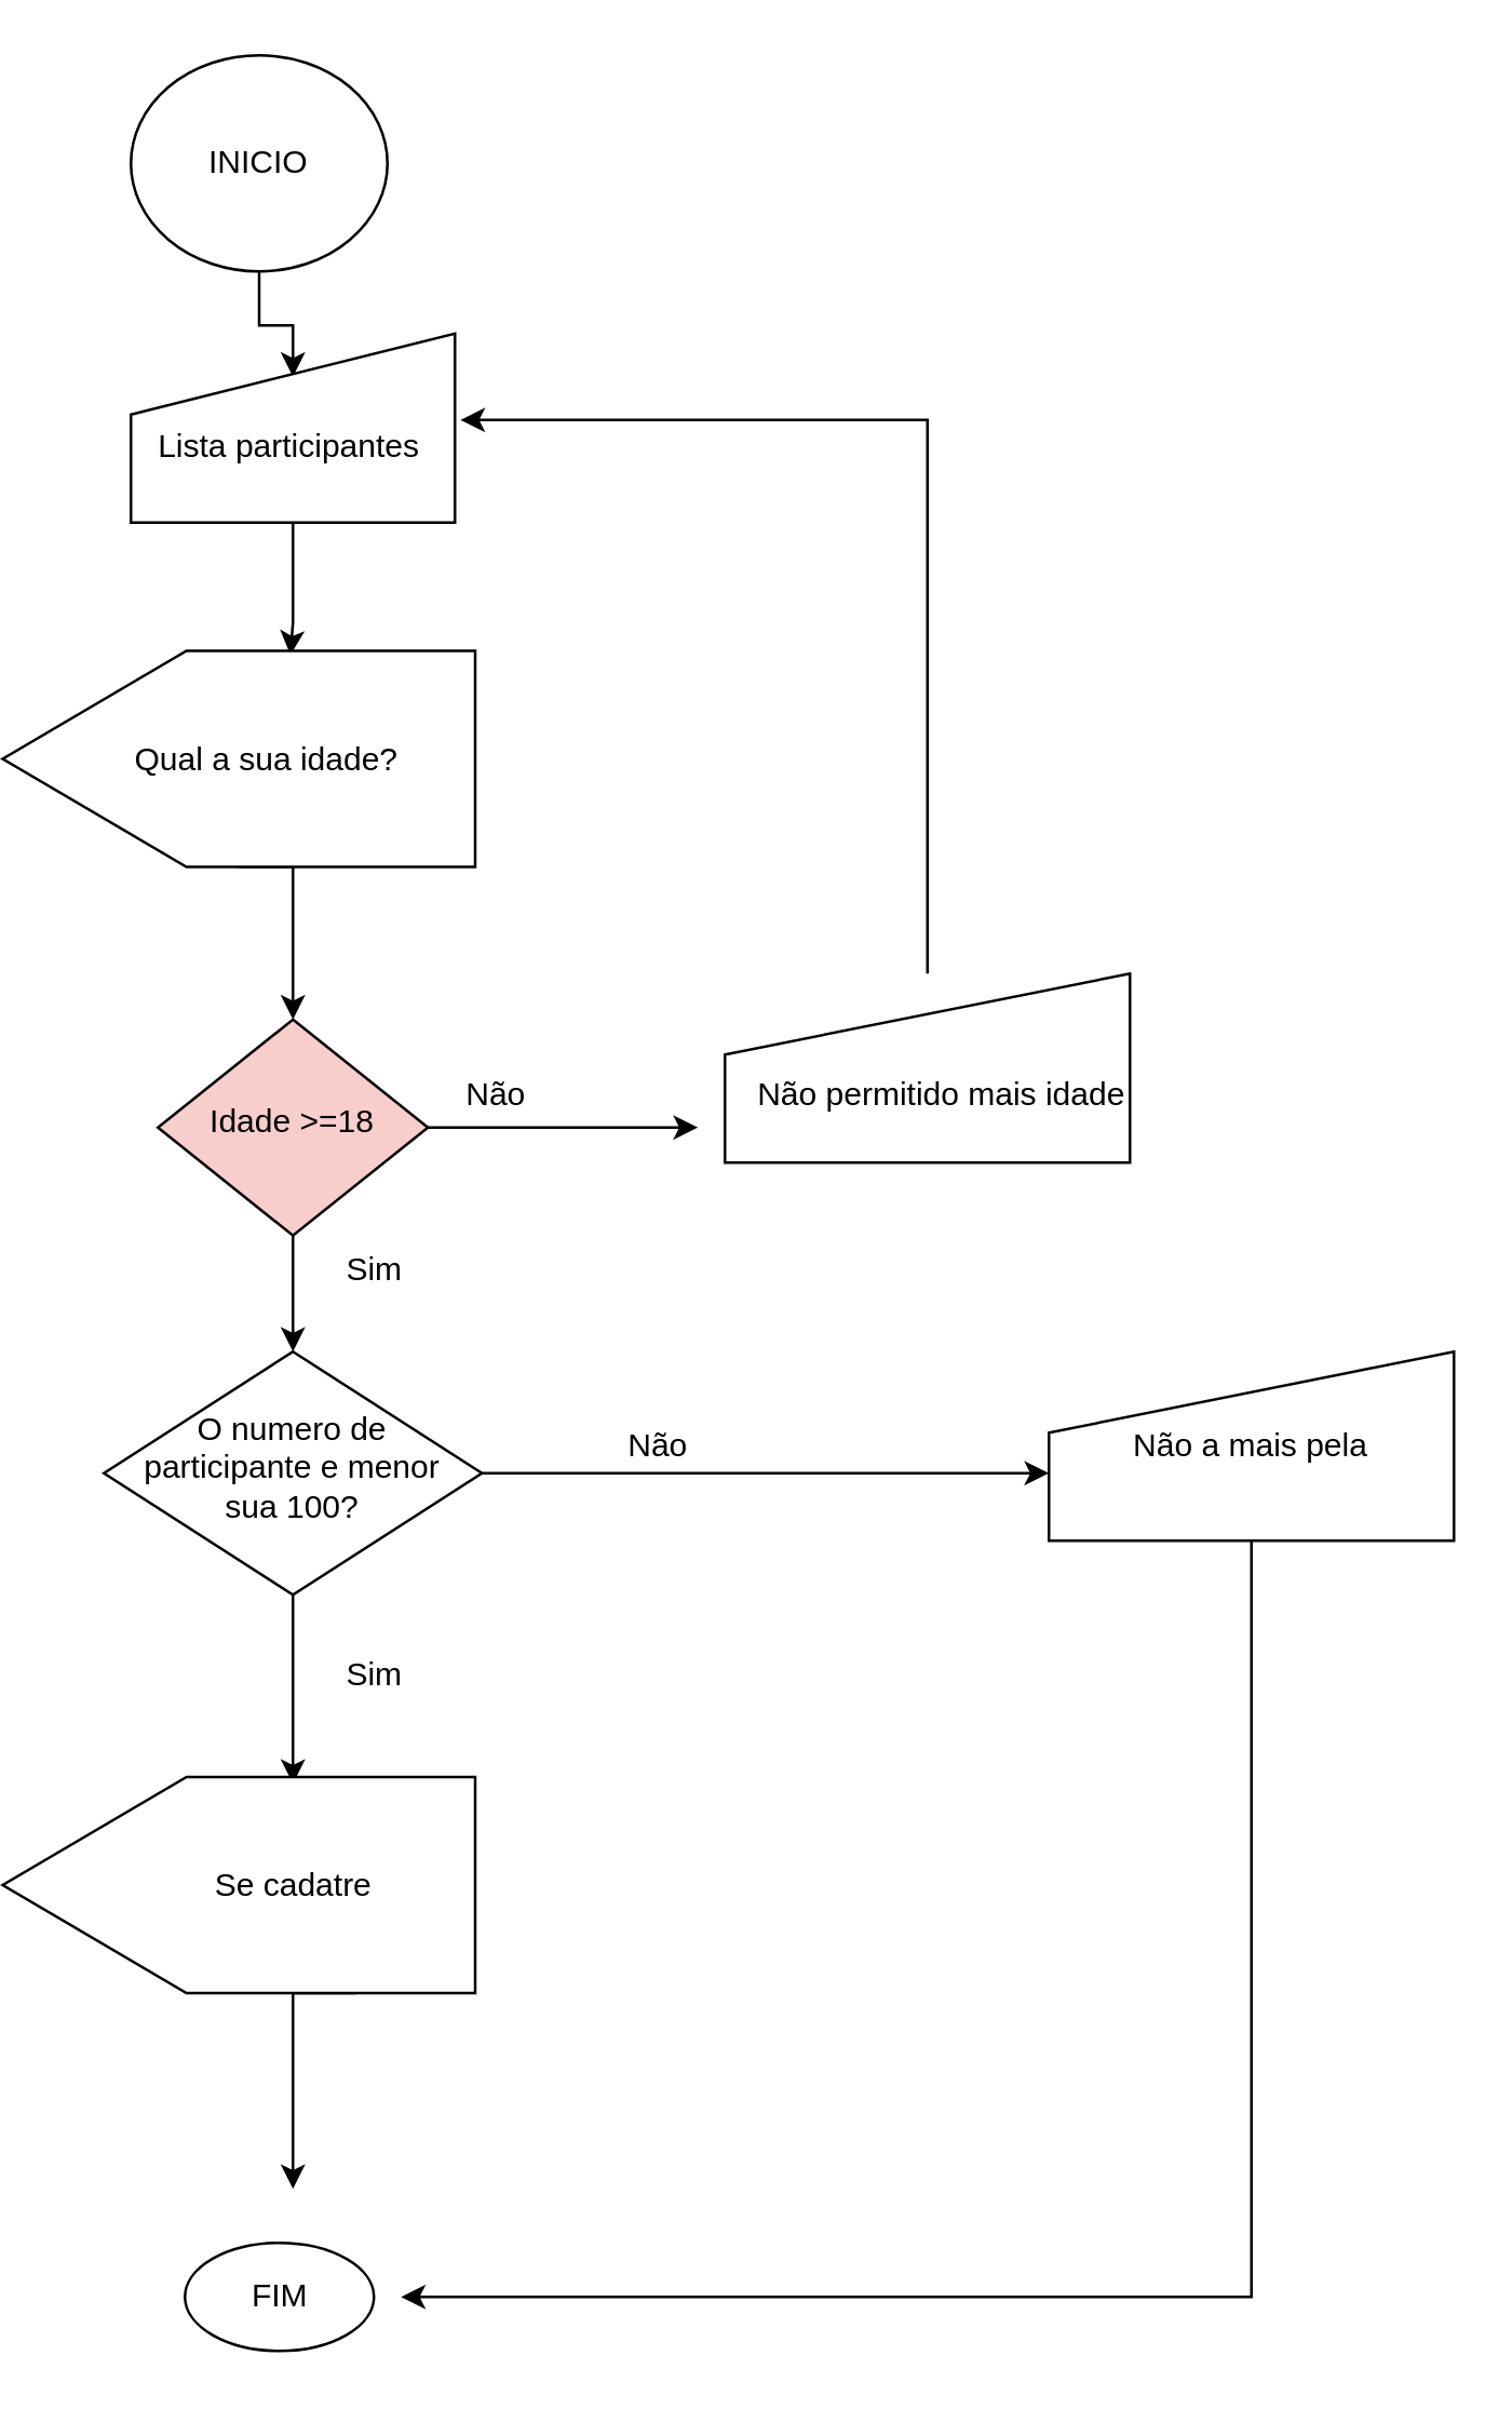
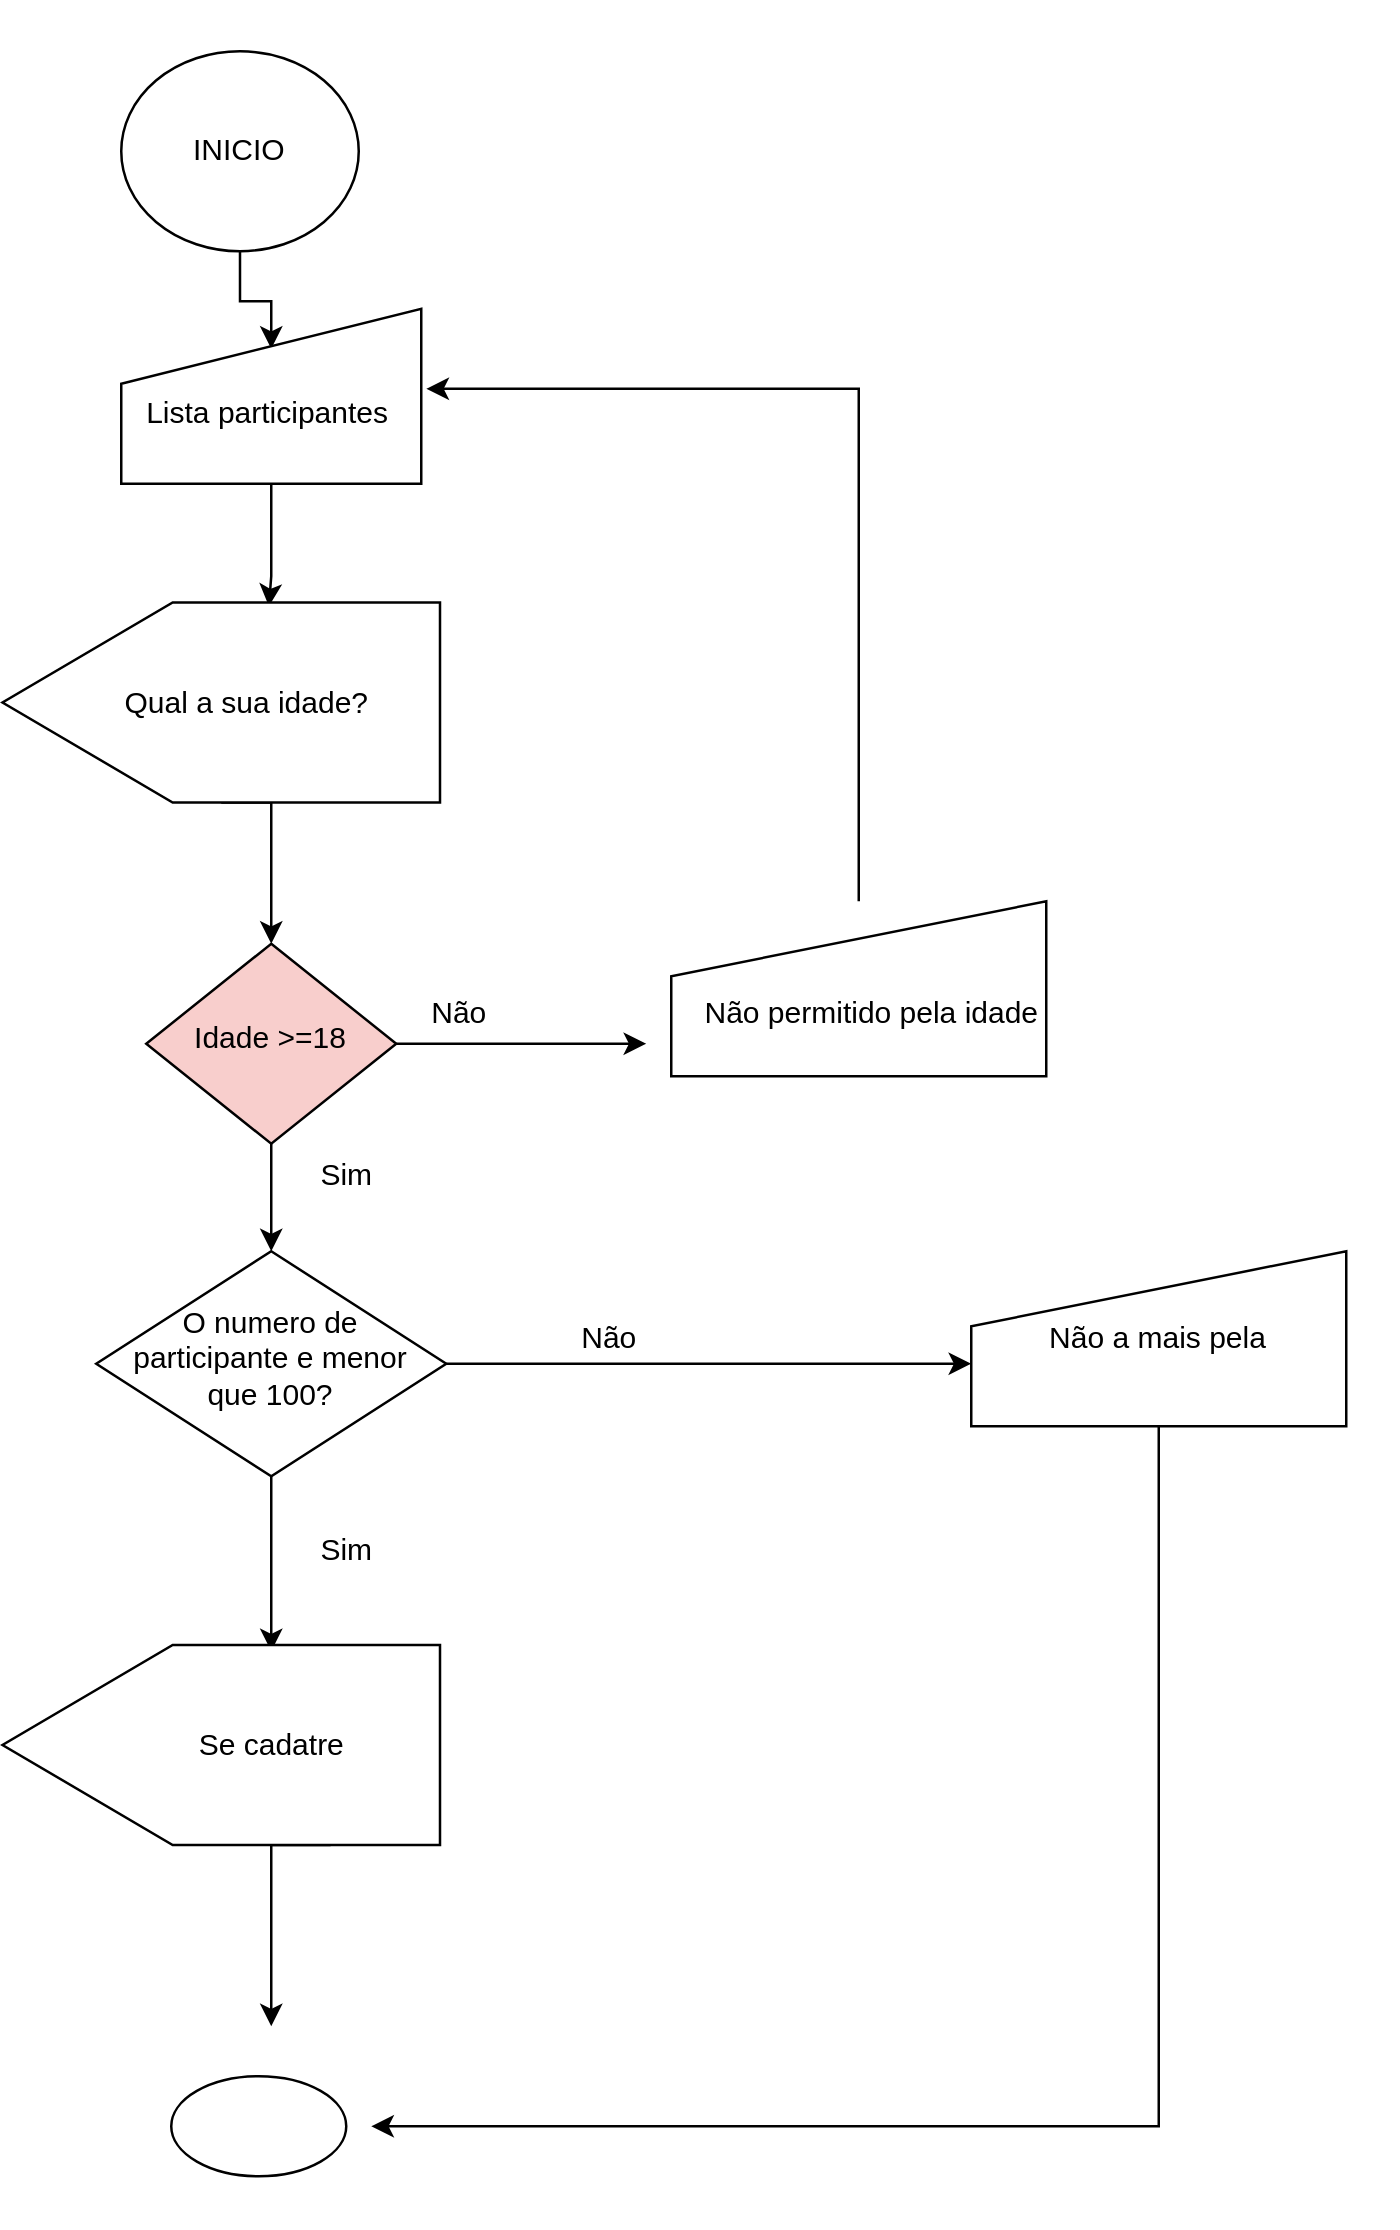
  <mxCell id="0" />
  <mxCell id="1" parent="0" />
  <mxCell id="2" style="edgeStyle=orthogonalEdgeStyle;rounded=0;orthogonalLoop=1;jettySize=auto;html=1;entryX=0.5;entryY=0.229;entryDx=0;entryDy=0;entryPerimeter=0;exitX=0.5;exitY=1;exitDx=0;exitDy=0;" edge="1" parent="1" source="3" target="5"><mxGeometry relative="1" as="geometry"><mxPoint x="90" y="110" as="sourcePoint" /><mxPoint x="90" y="130" as="targetPoint" /></mxGeometry></mxCell>
  <mxCell id="3" value="INICIO" style="ellipse;whiteSpace=wrap;html=1;" vertex="1" parent="1"><mxGeometry x="30" y="20" width="95" height="80" as="geometry" /></mxCell>
  <mxCell id="4" style="edgeStyle=orthogonalEdgeStyle;rounded=0;orthogonalLoop=1;jettySize=auto;html=1;exitX=0.5;exitY=1;exitDx=0;exitDy=0;entryX=0.019;entryY=0.391;entryDx=0;entryDy=0;entryPerimeter=0;" edge="1" parent="1" source="5" target="8"><mxGeometry relative="1" as="geometry"><mxPoint x="80" y="230" as="targetPoint" /><Array as="points"><mxPoint x="90" y="230" /></Array></mxGeometry></mxCell>
  <mxCell id="5" value="" style="shape=manualInput;whiteSpace=wrap;html=1;" vertex="1" parent="1"><mxGeometry x="30" y="123" width="120" height="70" as="geometry" /></mxCell>
  <mxCell id="6" value="Lista participantes&amp;nbsp;" style="text;html=1;align=center;verticalAlign=middle;resizable=0;points=[];autosize=1;strokeColor=none;fillColor=none;" vertex="1" parent="1"><mxGeometry x="30" y="150" width="120" height="30" as="geometry" /></mxCell>
  <mxCell id="7" style="edgeStyle=orthogonalEdgeStyle;rounded=0;orthogonalLoop=1;jettySize=auto;html=1;exitX=1;exitY=0.5;exitDx=0;exitDy=0;" edge="1" parent="1" source="8" target="11"><mxGeometry relative="1" as="geometry"><Array as="points"><mxPoint x="90" y="321" /></Array></mxGeometry></mxCell>
  <mxCell id="8" value="&lt;br&gt;" style="shape=offPageConnector;whiteSpace=wrap;html=1;rotation=90;size=0.389;" vertex="1" parent="1"><mxGeometry x="30" y="193" width="80" height="175" as="geometry" /></mxCell>
  <mxCell id="9" style="edgeStyle=orthogonalEdgeStyle;rounded=0;orthogonalLoop=1;jettySize=auto;html=1;exitX=0.5;exitY=1;exitDx=0;exitDy=0;" edge="1" parent="1" source="11"><mxGeometry relative="1" as="geometry"><mxPoint x="90" y="500" as="targetPoint" /></mxGeometry></mxCell>
  <mxCell id="10" style="edgeStyle=orthogonalEdgeStyle;rounded=0;orthogonalLoop=1;jettySize=auto;html=1;exitX=1;exitY=0.5;exitDx=0;exitDy=0;" edge="1" parent="1" source="11"><mxGeometry relative="1" as="geometry"><mxPoint x="240" y="417" as="targetPoint" /></mxGeometry></mxCell>
  <mxCell id="11" value="Idade &amp;gt;=18" style="rhombus;whiteSpace=wrap;html=1;shadow=0;fontFamily=Helvetica;fontSize=12;align=center;strokeWidth=1;spacing=6;spacingTop=-4;fillColor=#f8cecc;" vertex="1" parent="1"><mxGeometry x="40" y="377" width="100" height="80" as="geometry" /></mxCell>
  <mxCell id="12" value="Qual a sua idade?" style="text;html=1;align=center;verticalAlign=middle;resizable=0;points=[];autosize=1;strokeColor=none;fillColor=none;" vertex="1" parent="1"><mxGeometry x="20" y="265.5" width="120" height="30" as="geometry" /></mxCell>
  <mxCell id="13" value="Não" style="text;html=1;align=center;verticalAlign=middle;resizable=0;points=[];autosize=1;strokeColor=none;fillColor=none;" vertex="1" parent="1"><mxGeometry x="140" y="390" width="50" height="30" as="geometry" /></mxCell>
  <mxCell id="14" value="Sim" style="text;html=1;align=center;verticalAlign=middle;resizable=0;points=[];autosize=1;strokeColor=none;fillColor=none;" vertex="1" parent="1"><mxGeometry x="100" y="455" width="40" height="30" as="geometry" /></mxCell>
  <mxCell id="15" style="edgeStyle=orthogonalEdgeStyle;rounded=0;orthogonalLoop=1;jettySize=auto;html=1;exitX=0.5;exitY=0;exitDx=0;exitDy=0;entryX=1.017;entryY=0.167;entryDx=0;entryDy=0;entryPerimeter=0;" edge="1" parent="1" source="16" target="6"><mxGeometry relative="1" as="geometry"><mxPoint x="325" y="150" as="targetPoint" /><Array as="points"><mxPoint x="325" y="155" /></Array></mxGeometry></mxCell>
  <mxCell id="16" value="" style="shape=manualInput;whiteSpace=wrap;html=1;" vertex="1" parent="1"><mxGeometry x="250" y="360" width="150" height="70" as="geometry" /></mxCell>
  <mxCell id="17" value="&lt;div style=&quot;text-align: start;&quot;&gt;&lt;span style=&quot;background-color: initial; font-size: 0px;&quot;&gt;&lt;font face=&quot;monospace&quot; color=&quot;rgba(0, 0, 0, 0)&quot;&gt;Nao&lt;/font&gt;&lt;/span&gt;&lt;/div&gt;" style="text;html=1;align=center;verticalAlign=middle;resizable=0;points=[];autosize=1;strokeColor=none;fillColor=none;" vertex="1" parent="1"><mxGeometry x="300" y="390" width="20" height="30" as="geometry" /></mxCell>
- <mxCell id="18" value="Não permitido mais idade" style="text;html=1;align=center;verticalAlign=middle;resizable=0;points=[];autosize=1;strokeColor=none;fillColor=none;" vertex="1" parent="1"><mxGeometry x="250" y="390" width="160" height="30" as="geometry" /></mxCell>
+ <mxCell id="18" value="Não permitido pela idade" style="text;html=1;align=center;verticalAlign=middle;resizable=0;points=[];autosize=1;strokeColor=none;fillColor=none;" vertex="1" parent="1"><mxGeometry x="250" y="390" width="160" height="30" as="geometry" /></mxCell>
  <mxCell id="19" style="edgeStyle=orthogonalEdgeStyle;rounded=0;orthogonalLoop=1;jettySize=auto;html=1;exitX=1;exitY=0.5;exitDx=0;exitDy=0;" edge="1" parent="1" source="21"><mxGeometry relative="1" as="geometry"><mxPoint x="370" y="545" as="targetPoint" /></mxGeometry></mxCell>
  <mxCell id="20" style="edgeStyle=orthogonalEdgeStyle;rounded=0;orthogonalLoop=1;jettySize=auto;html=1;exitX=0.5;exitY=1;exitDx=0;exitDy=0;" edge="1" parent="1" source="21"><mxGeometry relative="1" as="geometry"><mxPoint x="90" y="660" as="targetPoint" /></mxGeometry></mxCell>
- <mxCell id="21" value="O numero de participante e menor sua 100?" style="rhombus;whiteSpace=wrap;html=1;shadow=0;fontFamily=Helvetica;fontSize=12;align=center;strokeWidth=1;spacing=6;spacingTop=-4;" vertex="1" parent="1"><mxGeometry x="20" y="500" width="140" height="90" as="geometry" /></mxCell>
+ <mxCell id="21" value="O numero de participante e menor que 100?" style="rhombus;whiteSpace=wrap;html=1;shadow=0;fontFamily=Helvetica;fontSize=12;align=center;strokeWidth=1;spacing=6;spacingTop=-4;" vertex="1" parent="1"><mxGeometry x="20" y="500" width="140" height="90" as="geometry" /></mxCell>
  <mxCell id="22" style="edgeStyle=orthogonalEdgeStyle;rounded=0;orthogonalLoop=1;jettySize=auto;html=1;exitX=0.5;exitY=1;exitDx=0;exitDy=0;" edge="1" parent="1" source="23"><mxGeometry relative="1" as="geometry"><mxPoint x="130" y="850" as="targetPoint" /><Array as="points"><mxPoint x="445" y="850" /></Array></mxGeometry></mxCell>
  <mxCell id="23" value="Não a mais pela" style="shape=manualInput;whiteSpace=wrap;html=1;" vertex="1" parent="1"><mxGeometry x="370" y="500" width="150" height="70" as="geometry" /></mxCell>
  <mxCell id="24" value="Não" style="text;html=1;align=center;verticalAlign=middle;resizable=0;points=[];autosize=1;strokeColor=none;fillColor=none;" vertex="1" parent="1"><mxGeometry x="200" y="520" width="50" height="30" as="geometry" /></mxCell>
  <mxCell id="25" value="Sim" style="text;html=1;align=center;verticalAlign=middle;resizable=0;points=[];autosize=1;strokeColor=none;fillColor=none;" vertex="1" parent="1"><mxGeometry x="100" y="605" width="40" height="30" as="geometry" /></mxCell>
  <mxCell id="26" style="edgeStyle=orthogonalEdgeStyle;rounded=0;orthogonalLoop=1;jettySize=auto;html=1;exitX=1;exitY=0.25;exitDx=0;exitDy=0;" edge="1" parent="1" source="27"><mxGeometry relative="1" as="geometry"><mxPoint x="90" y="810" as="targetPoint" /><Array as="points"><mxPoint x="90" y="738" /></Array></mxGeometry></mxCell>
  <mxCell id="27" value="" style="shape=offPageConnector;whiteSpace=wrap;html=1;rotation=90;size=0.389;" vertex="1" parent="1"><mxGeometry x="30" y="610" width="80" height="175" as="geometry" /></mxCell>
  <mxCell id="28" value="Se cadatre" style="text;html=1;align=center;verticalAlign=middle;resizable=0;points=[];autosize=1;strokeColor=none;fillColor=none;" vertex="1" parent="1"><mxGeometry x="50" y="682.5" width="80" height="30" as="geometry" /></mxCell>
  <mxCell id="29" value="" style="ellipse;whiteSpace=wrap;html=1;" vertex="1" parent="1"><mxGeometry x="50" y="830" width="70" height="40" as="geometry" /></mxCell>
- <mxCell id="30" value="FIM" style="text;html=1;align=center;verticalAlign=middle;resizable=0;points=[];autosize=1;strokeColor=none;fillColor=none;" vertex="1" parent="1"><mxGeometry x="65" y="835" width="40" height="30" as="geometry" /></mxCell>
